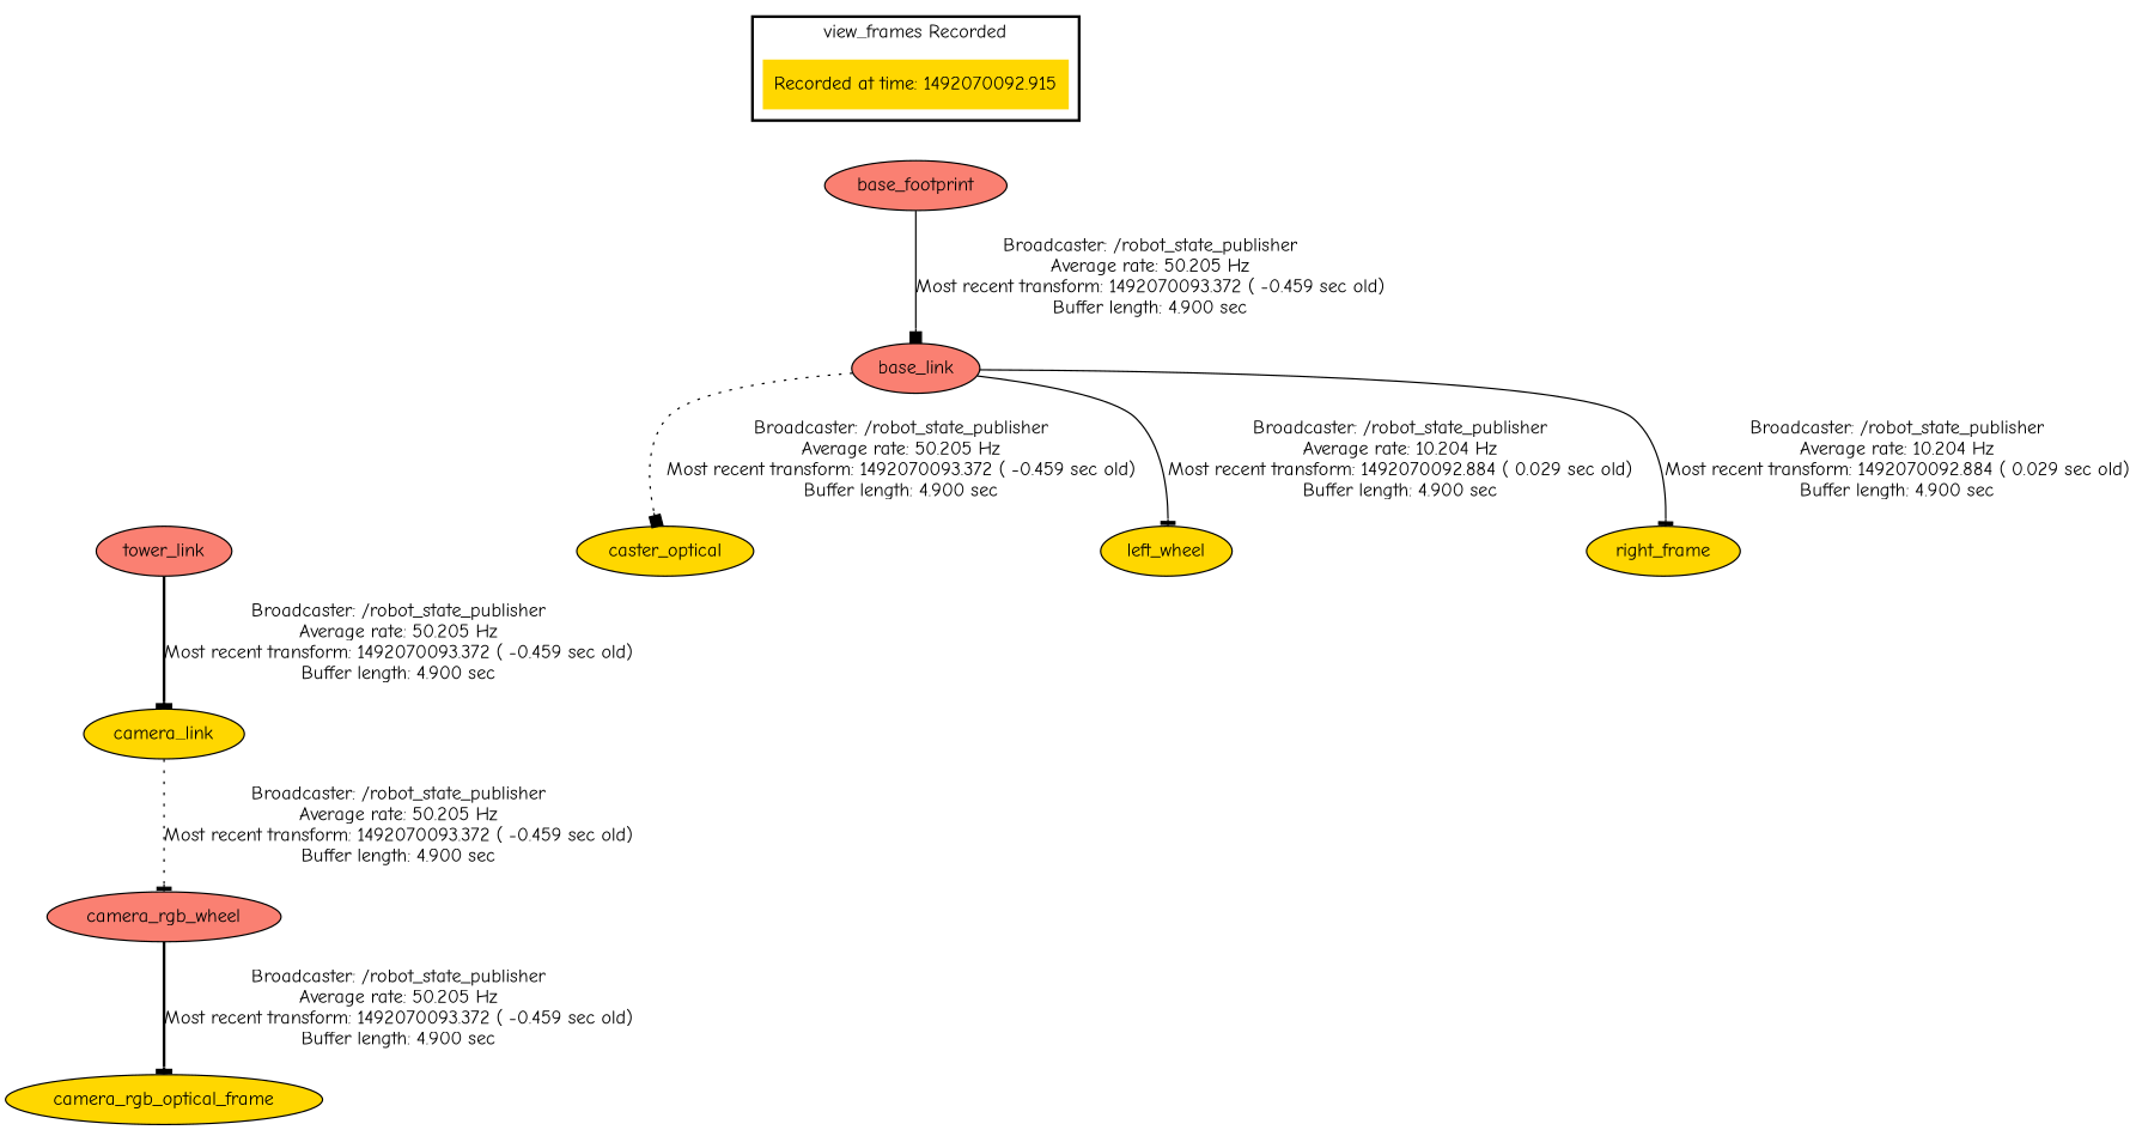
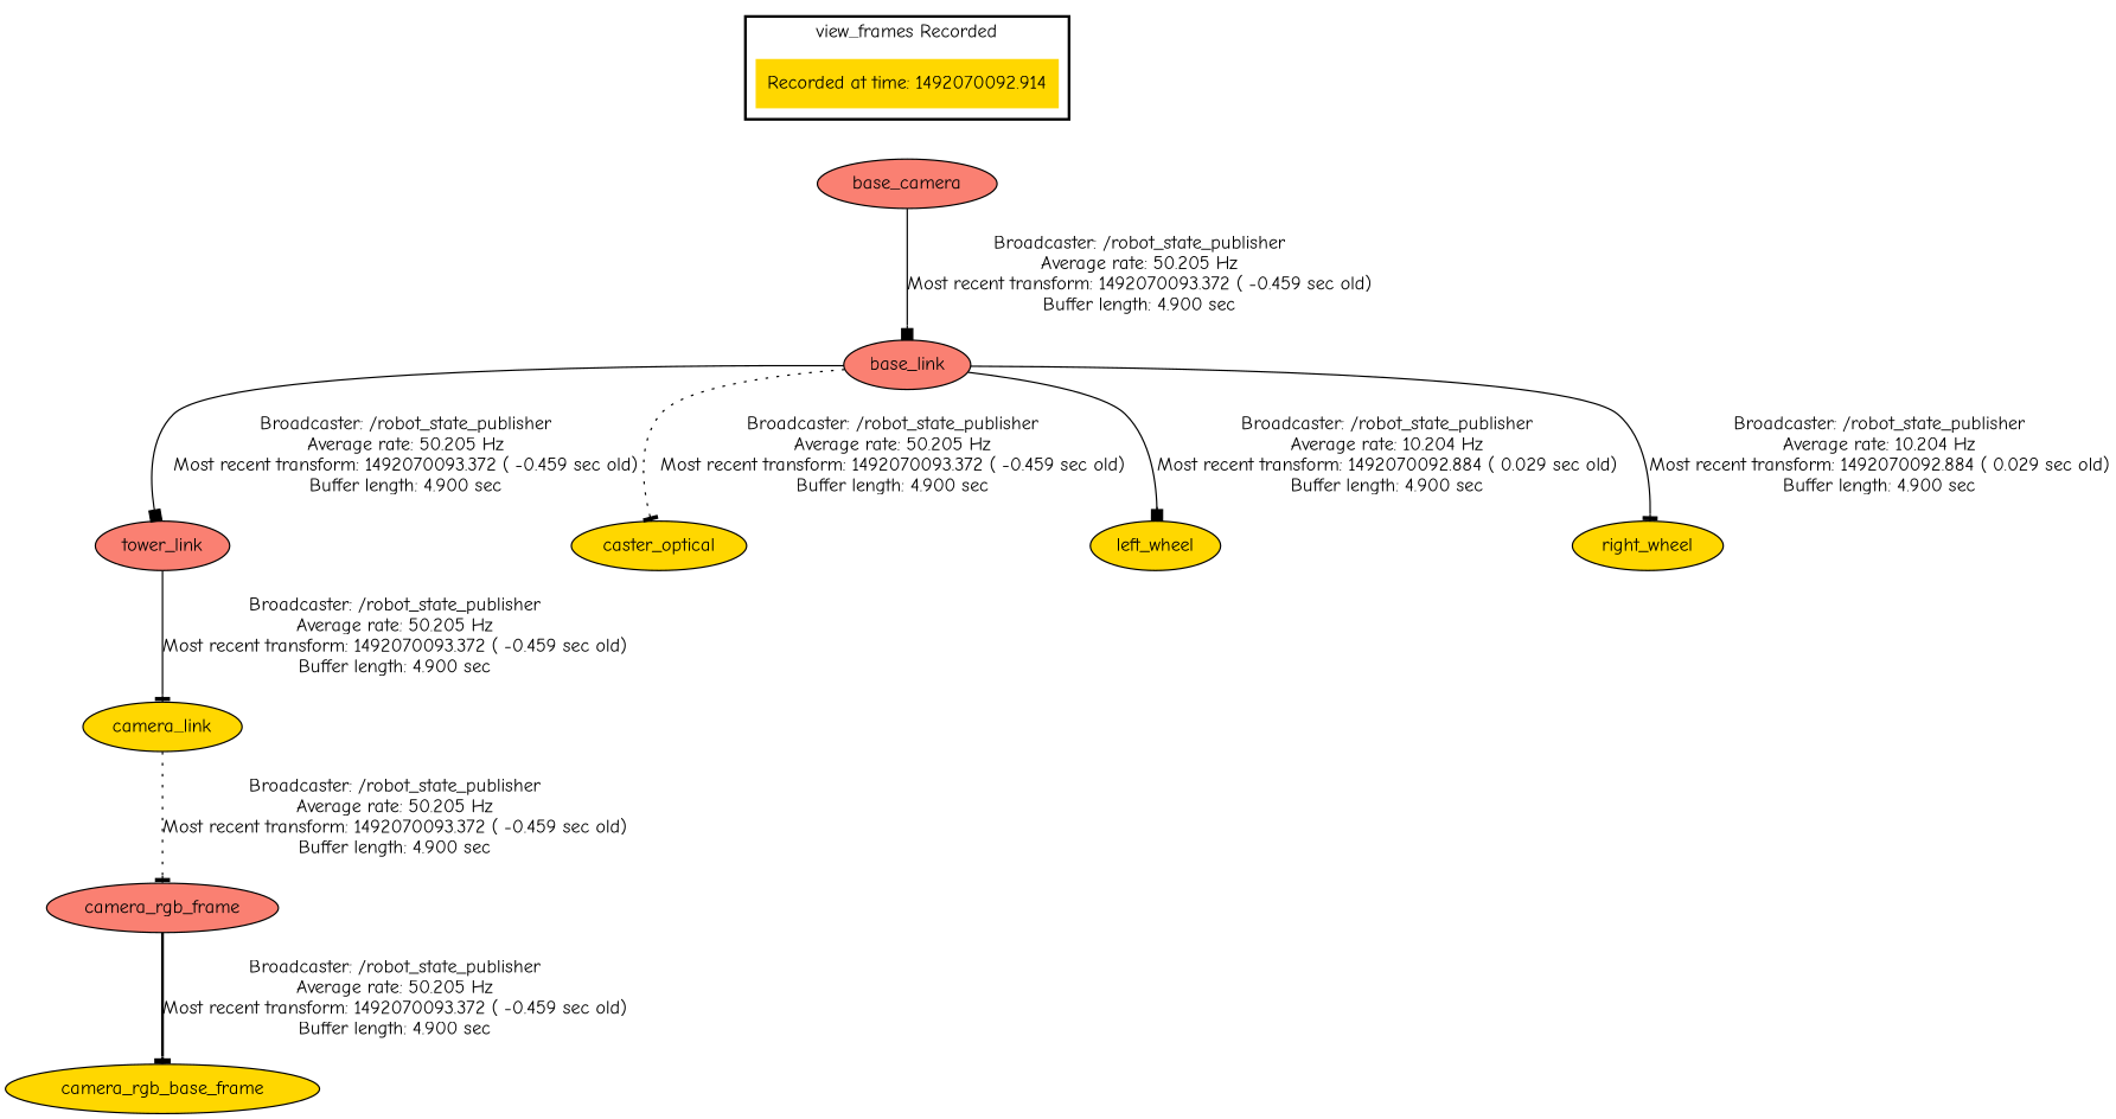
  digraph {
    fontname="Comic Neue"
    node [fillcolor=gold fontname="Comic Neue" style=filled]
    edge [fontname="Comic Neue" style=solid arrowhead=tee]
-   "Recorded at time: 1492070092.914" [shape=plaintext label="Recorded at time: 1492070092.915"]
-   base_footprint [fillcolor=salmon]
+   "Recorded at time: 1492070092.914" [shape=plaintext]
+   base_footprint [fillcolor=salmon label=base_camera]
    base_link [fillcolor=salmon]
    tower_link [fillcolor=salmon]
    n5 [label=caster_optical]
    left_wheel
-   right_wheel [label=right_frame]
+   right_wheel
    camera_link
-   camera_rgb_frame [fillcolor=salmon label=camera_rgb_wheel]
-   camera_rgb_optical_frame
+   camera_rgb_frame [fillcolor=salmon]
+   camera_rgb_optical_frame [label=camera_rgb_base_frame]
    subgraph cluster_1 {
      color=black
      label="view_frames Recorded"
      style=bold
      "Recorded at time: 1492070092.914"
    }
    "Recorded at time: 1492070092.914" -> base_footprint [style=invis arrowhead=""]
    base_footprint -> base_link [arrowhead=box label="Broadcaster: /robot_state_publisher\nAverage rate: 50.205 Hz\nMost recent transform: 1492070093.372 ( -0.459 sec old)\nBuffer length: 4.900 sec\n"]
-   base_link -> n5 [arrowhead=box label="Broadcaster: /robot_state_publisher\nAverage rate: 50.205 Hz\nMost recent transform: 1492070093.372 ( -0.459 sec old)\nBuffer length: 4.900 sec\n" style=dotted]
-   base_link -> left_wheel [label="Broadcaster: /robot_state_publisher\nAverage rate: 10.204 Hz\nMost recent transform: 1492070092.884 ( 0.029 sec old)\nBuffer length: 4.900 sec\n"]
+   base_link -> tower_link [arrowhead=box label="Broadcaster: /robot_state_publisher\nAverage rate: 50.205 Hz\nMost recent transform: 1492070093.372 ( -0.459 sec old)\nBuffer length: 4.900 sec\n"]
+   base_link -> n5 [label="Broadcaster: /robot_state_publisher\nAverage rate: 50.205 Hz\nMost recent transform: 1492070093.372 ( -0.459 sec old)\nBuffer length: 4.900 sec\n" style=dotted]
+   base_link -> left_wheel [arrowhead=box label="Broadcaster: /robot_state_publisher\nAverage rate: 10.204 Hz\nMost recent transform: 1492070092.884 ( 0.029 sec old)\nBuffer length: 4.900 sec\n"]
    base_link -> right_wheel [label="Broadcaster: /robot_state_publisher\nAverage rate: 10.204 Hz\nMost recent transform: 1492070092.884 ( 0.029 sec old)\nBuffer length: 4.900 sec\n"]
-   tower_link -> camera_link [label="Broadcaster: /robot_state_publisher\nAverage rate: 50.205 Hz\nMost recent transform: 1492070093.372 ( -0.459 sec old)\nBuffer length: 4.900 sec\n" style=bold]
+   tower_link -> camera_link [label="Broadcaster: /robot_state_publisher\nAverage rate: 50.205 Hz\nMost recent transform: 1492070093.372 ( -0.459 sec old)\nBuffer length: 4.900 sec\n"]
    camera_link -> camera_rgb_frame [label="Broadcaster: /robot_state_publisher\nAverage rate: 50.205 Hz\nMost recent transform: 1492070093.372 ( -0.459 sec old)\nBuffer length: 4.900 sec\n" style=dotted]
    camera_rgb_frame -> camera_rgb_optical_frame [label="Broadcaster: /robot_state_publisher\nAverage rate: 50.205 Hz\nMost recent transform: 1492070093.372 ( -0.459 sec old)\nBuffer length: 4.900 sec\n" style=bold]
  }
